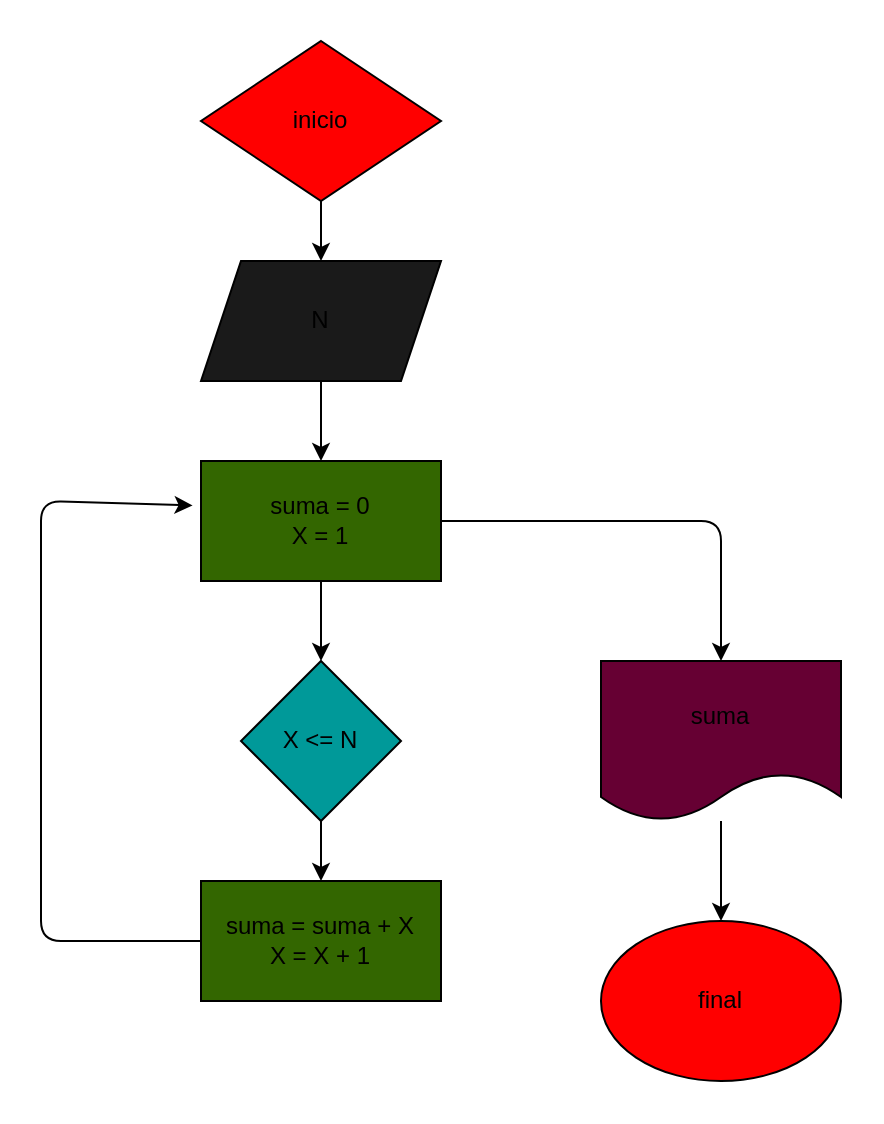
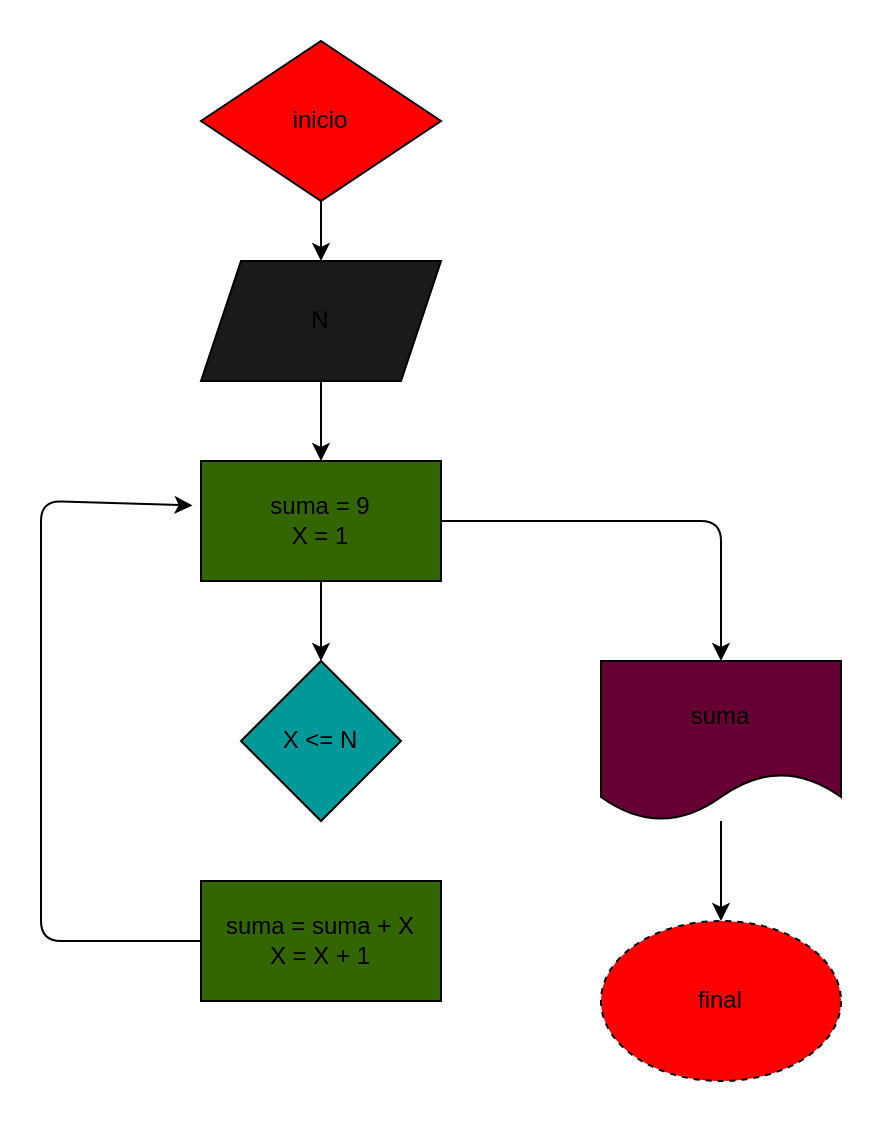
  <mxCell id="0" />
  <mxCell id="1" parent="0" />
  <mxCell id="2" value="" style="edgeStyle=none;html=1;" edge="1" parent="1" source="3" target="5"><mxGeometry relative="1" as="geometry" /></mxCell>
  <mxCell id="3" value="inicio" style="rhombus;whiteSpace=wrap;html=1;fillColor=#FF0000;" vertex="1" parent="1"><mxGeometry x="100" y="20" width="120" height="80" as="geometry" /></mxCell>
  <mxCell id="4" value="" style="edgeStyle=none;html=1;" edge="1" parent="1" source="5" target="8"><mxGeometry relative="1" as="geometry" /></mxCell>
  <mxCell id="5" value="N" style="shape=parallelogram;perimeter=parallelogramPerimeter;whiteSpace=wrap;html=1;fixedSize=1;fillColor=#1A1A1A;" vertex="1" parent="1"><mxGeometry x="100" y="130" width="120" height="60" as="geometry" /></mxCell>
  <mxCell id="6" value="" style="edgeStyle=none;html=1;" edge="1" parent="1" source="8" target="10"><mxGeometry relative="1" as="geometry" /></mxCell>
  <mxCell id="7" style="edgeStyle=none;html=1;entryX=0.5;entryY=0;entryDx=0;entryDy=0;" edge="1" parent="1" source="8" target="14"><mxGeometry relative="1" as="geometry"><Array as="points"><mxPoint x="360" y="260" /></Array></mxGeometry></mxCell>
- <mxCell id="8" value="suma = 0&lt;br&gt;X = 1" style="rounded=0;whiteSpace=wrap;html=1;fillColor=#336600;" vertex="1" parent="1"><mxGeometry x="100" y="230" width="120" height="60" as="geometry" /></mxCell>
- <mxCell id="9" value="" style="edgeStyle=none;html=1;" edge="1" parent="1" source="10" target="12"><mxGeometry relative="1" as="geometry" /></mxCell>
+ <mxCell id="8" value="suma = 9&lt;br&gt;X = 1" style="rounded=0;whiteSpace=wrap;html=1;fillColor=#336600;" vertex="1" parent="1"><mxGeometry x="100" y="230" width="120" height="60" as="geometry" /></mxCell>
  <mxCell id="10" value="X &amp;lt;= N" style="rhombus;whiteSpace=wrap;html=1;fillColor=#009999;" vertex="1" parent="1"><mxGeometry x="120" y="330" width="80" height="80" as="geometry" /></mxCell>
  <mxCell id="11" style="edgeStyle=none;html=1;entryX=-0.035;entryY=0.37;entryDx=0;entryDy=0;entryPerimeter=0;" edge="1" parent="1" source="12" target="8"><mxGeometry relative="1" as="geometry"><Array as="points"><mxPoint x="20" y="470" /><mxPoint x="20" y="250" /></Array></mxGeometry></mxCell>
  <mxCell id="12" value="suma = suma + X&lt;br&gt;X = X + 1" style="rounded=0;whiteSpace=wrap;html=1;fillColor=#336600;" vertex="1" parent="1"><mxGeometry x="100" y="440" width="120" height="60" as="geometry" /></mxCell>
  <mxCell id="13" value="" style="edgeStyle=none;html=1;" edge="1" parent="1" source="14" target="15"><mxGeometry relative="1" as="geometry" /></mxCell>
  <mxCell id="14" value="suma" style="shape=document;whiteSpace=wrap;html=1;boundedLbl=1;fillColor=#660033;" vertex="1" parent="1"><mxGeometry x="300" y="330" width="120" height="80" as="geometry" /></mxCell>
- <mxCell id="15" value="final" style="ellipse;whiteSpace=wrap;html=1;fillColor=#FF0000;" vertex="1" parent="1"><mxGeometry x="300" y="460" width="120" height="80" as="geometry" /></mxCell>
+ <mxCell id="15" value="final" style="ellipse;whiteSpace=wrap;html=1;fillColor=#FF0000;dashed=1;" vertex="1" parent="1"><mxGeometry x="300" y="460" width="120" height="80" as="geometry" /></mxCell>
